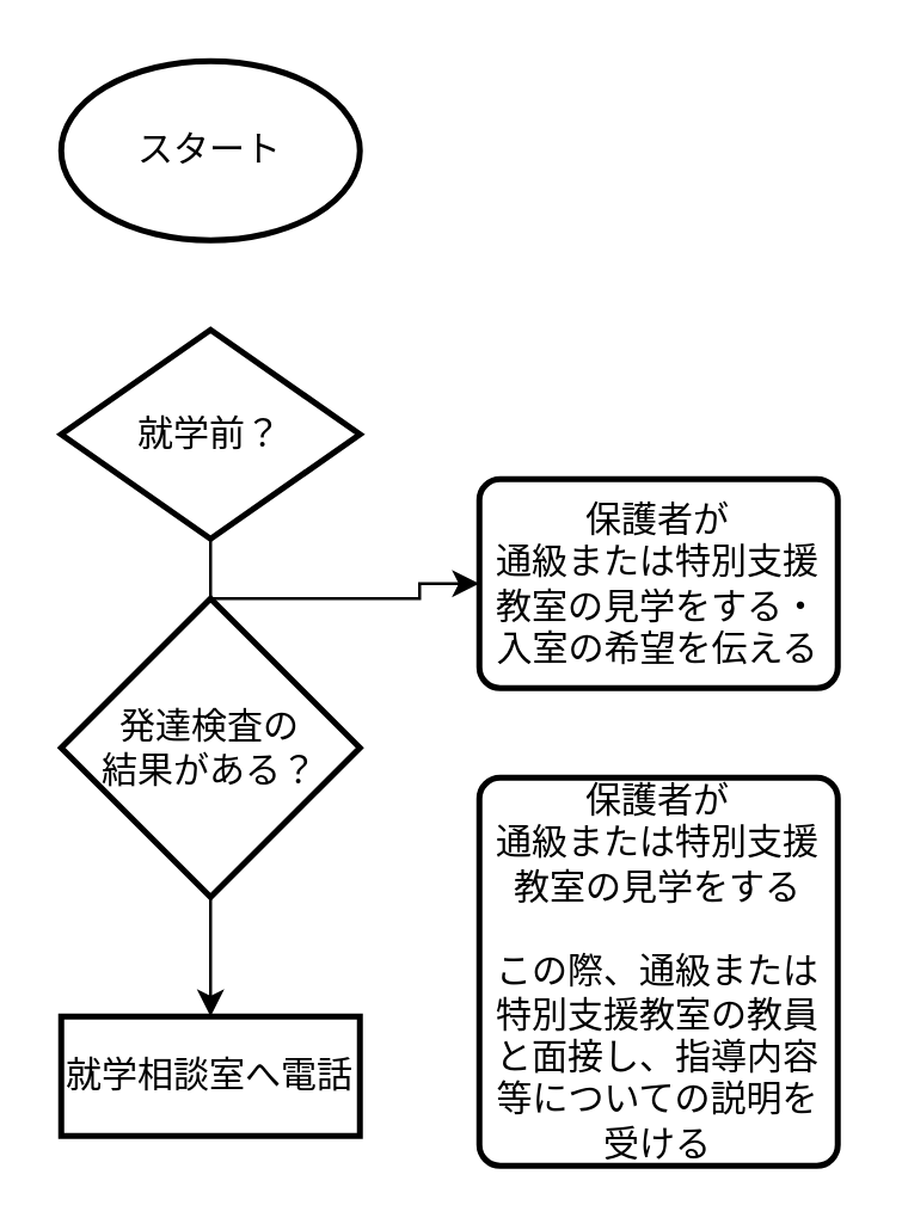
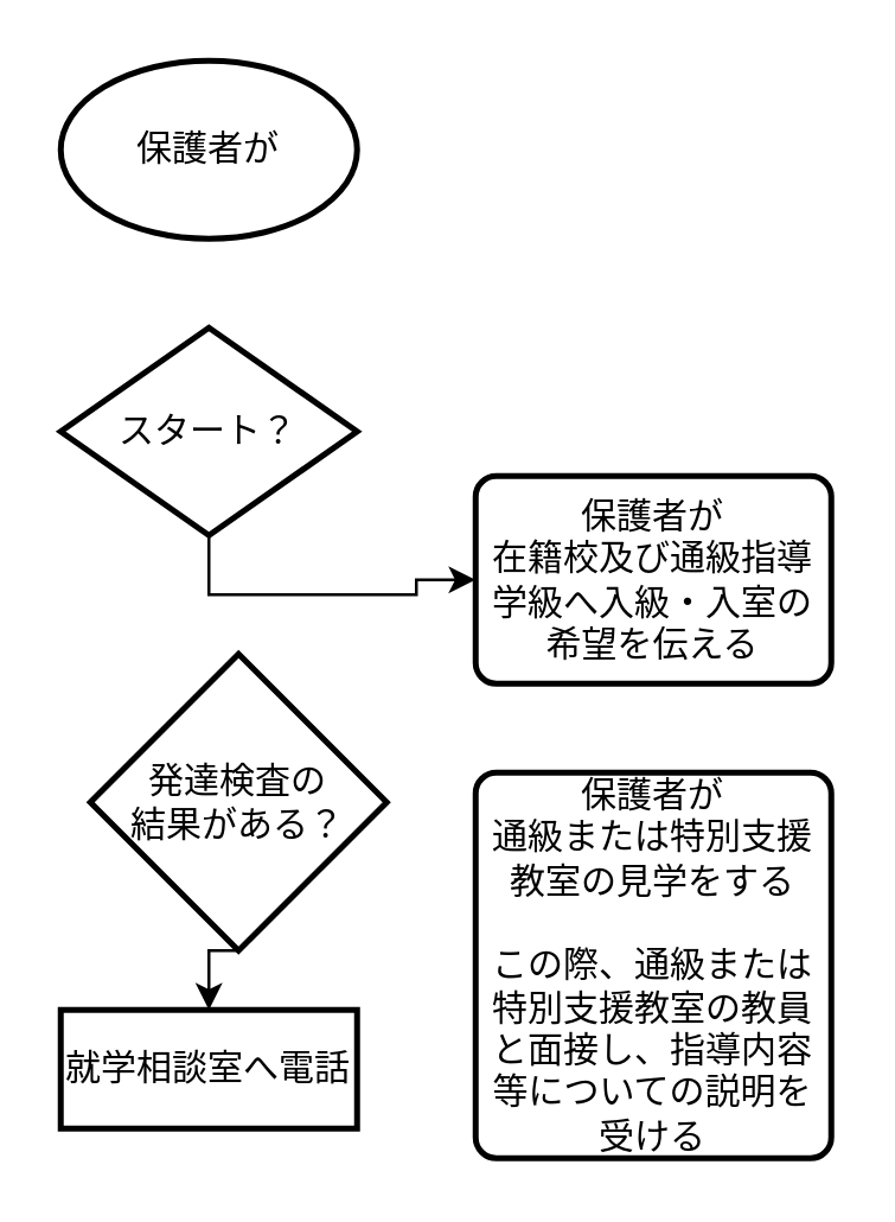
  <mxCell id="0" />
  <mxCell id="1" parent="0" />
- <mxCell id="2" value="スタート" style="strokeWidth=2;html=1;shape=mxgraph.flowchart.start_1;whiteSpace=wrap;" vertex="1" parent="1"><mxGeometry x="20" y="20" width="100" height="60" as="geometry" /></mxCell>
+ <mxCell id="2" value="保護者が" style="strokeWidth=2;html=1;shape=mxgraph.flowchart.start_1;whiteSpace=wrap;" vertex="1" parent="1"><mxGeometry x="20" y="20" width="100" height="60" as="geometry" /></mxCell>
  <mxCell id="3" style="edgeStyle=orthogonalEdgeStyle;rounded=0;orthogonalLoop=1;jettySize=auto;html=1;exitX=0.5;exitY=1;exitDx=0;exitDy=0;exitPerimeter=0;" edge="1" parent="1" source="4" target="8"><mxGeometry relative="1" as="geometry" /></mxCell>
- <mxCell id="4" value="就学前？" style="strokeWidth=2;html=1;shape=mxgraph.flowchart.decision;whiteSpace=wrap;" vertex="1" parent="1"><mxGeometry x="20" y="110" width="100" height="70" as="geometry" /></mxCell>
+ <mxCell id="4" value="スタート？" style="strokeWidth=2;html=1;shape=mxgraph.flowchart.decision;whiteSpace=wrap;" vertex="1" parent="1"><mxGeometry x="20" y="110" width="100" height="70" as="geometry" /></mxCell>
  <mxCell id="5" style="edgeStyle=orthogonalEdgeStyle;rounded=0;orthogonalLoop=1;jettySize=auto;html=1;exitX=0.5;exitY=1;exitDx=0;exitDy=0;exitPerimeter=0;entryX=0.5;entryY=0;entryDx=0;entryDy=0;" edge="1" parent="1" source="6" target="7"><mxGeometry relative="1" as="geometry" /></mxCell>
- <mxCell id="6" value="発達検査の&lt;br&gt;結果がある？" style="strokeWidth=2;html=1;shape=mxgraph.flowchart.decision;whiteSpace=wrap;" vertex="1" parent="1"><mxGeometry x="20" y="200" width="100" height="100" as="geometry" /></mxCell>
+ <mxCell id="6" value="発達検査の&lt;br&gt;結果がある？" style="strokeWidth=2;html=1;shape=mxgraph.flowchart.decision;whiteSpace=wrap;" vertex="1" parent="1"><mxGeometry x="30" y="220" width="100" height="100" as="geometry" /></mxCell>
  <mxCell id="7" value="就学相談室へ電話" style="whiteSpace=wrap;html=1;absoluteArcSize=1;arcSize=14;strokeWidth=2;rounded=0;" vertex="1" parent="1"><mxGeometry x="20" y="340" width="100" height="40" as="geometry" /></mxCell>
- <mxCell id="8" value="保護者が&lt;br&gt;通級または特別支援教室の見学をする・入室の希望を伝える" style="rounded=1;whiteSpace=wrap;html=1;absoluteArcSize=1;arcSize=14;strokeWidth=2;" vertex="1" parent="1"><mxGeometry x="160" y="160" width="120" height="70" as="geometry" /></mxCell>
+ <mxCell id="8" value="保護者が&lt;br&gt;在籍校及び通級指導学級へ入級・入室の希望を伝える" style="rounded=1;whiteSpace=wrap;html=1;absoluteArcSize=1;arcSize=14;strokeWidth=2;" vertex="1" parent="1"><mxGeometry x="160" y="160" width="120" height="70" as="geometry" /></mxCell>
  <mxCell id="9" value="保護者が&lt;br&gt;通級または特別支援教室の見学をする&lt;br&gt;&lt;br&gt;この際、通級または特別支援教室の教員と面接し、指導内容等についての説明を受ける" style="rounded=1;whiteSpace=wrap;html=1;absoluteArcSize=1;arcSize=14;strokeWidth=2;" vertex="1" parent="1"><mxGeometry x="160" y="260" width="120" height="130" as="geometry" /></mxCell>
